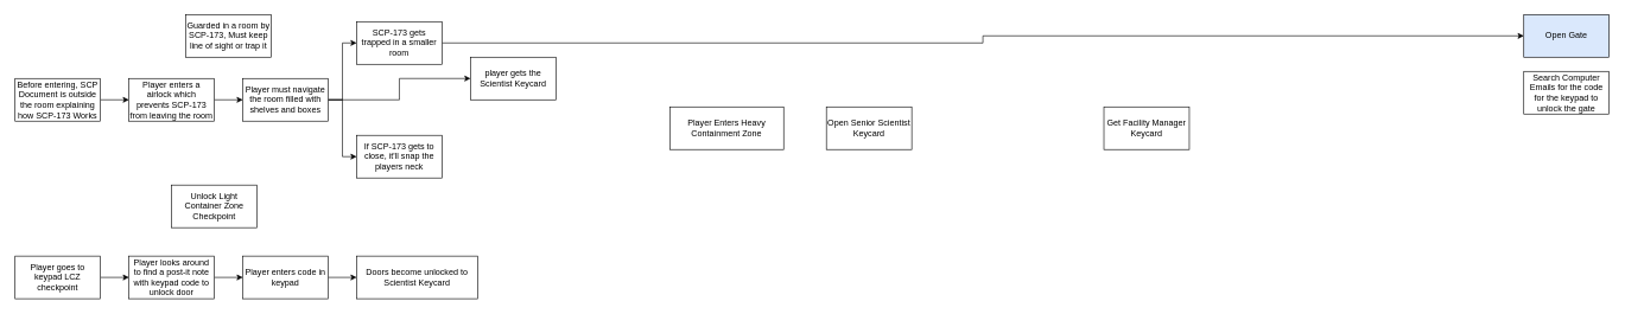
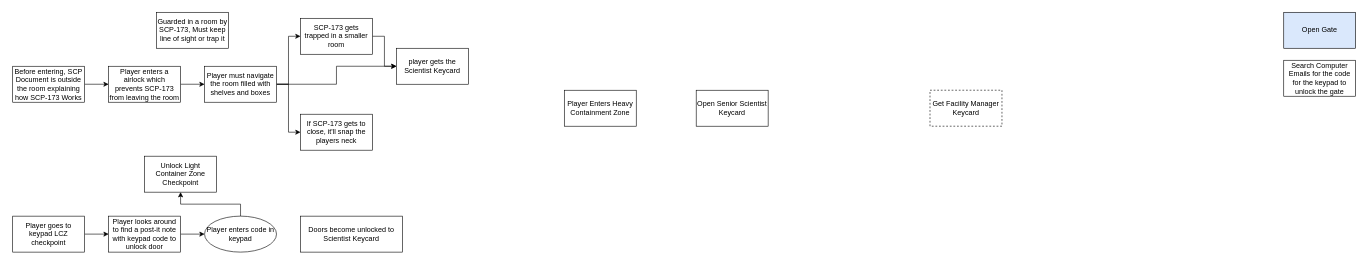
  <mxCell id="0" />
  <mxCell id="1" parent="0" />
  <mxCell id="2" value="player gets the Scientist Keycard" style="rounded=0;whiteSpace=wrap;html=1;" parent="1" vertex="1"><mxGeometry x="660" y="80" width="120" height="60" as="geometry" /></mxCell>
  <mxCell id="3" value="Open Senior Scientist Keycard" style="rounded=0;whiteSpace=wrap;html=1;" parent="1" vertex="1"><mxGeometry x="1160" y="150" width="120" height="60" as="geometry" /></mxCell>
- <mxCell id="4" value="Get Facility Manager Keycard" style="rounded=0;whiteSpace=wrap;html=1;" parent="1" vertex="1"><mxGeometry x="1550" y="150" width="120" height="60" as="geometry" /></mxCell>
+ <mxCell id="4" value="Get Facility Manager Keycard" style="rounded=0;whiteSpace=wrap;html=1;dashed=1;" parent="1" vertex="1"><mxGeometry x="1550" y="150" width="120" height="60" as="geometry" /></mxCell>
  <mxCell id="5" value="Open Gate" style="rounded=0;whiteSpace=wrap;html=1;fillColor=#dae8fc;" parent="1" vertex="1"><mxGeometry x="2140" y="20" width="120" height="60" as="geometry" /></mxCell>
  <mxCell id="6" value="Guarded in a room by SCP-173, Must keep line of sight or trap it" style="rounded=0;whiteSpace=wrap;html=1;" parent="1" vertex="1"><mxGeometry x="260" y="20" width="120" height="60" as="geometry" /></mxCell>
  <mxCell id="7" value="" style="edgeStyle=orthogonalEdgeStyle;rounded=0;orthogonalLoop=1;jettySize=auto;html=1;" parent="1" source="8" target="10" edge="1"><mxGeometry relative="1" as="geometry" /></mxCell>
  <mxCell id="8" value="Before entering, SCP Document is outside the room explaining how SCP-173 Works" style="rounded=0;whiteSpace=wrap;html=1;" parent="1" vertex="1"><mxGeometry x="20" y="110" width="120" height="60" as="geometry" /></mxCell>
  <mxCell id="9" value="" style="edgeStyle=orthogonalEdgeStyle;rounded=0;orthogonalLoop=1;jettySize=auto;html=1;" parent="1" source="10" target="14" edge="1"><mxGeometry relative="1" as="geometry" /></mxCell>
  <mxCell id="10" value="Player enters a airlock which prevents SCP-173 from leaving the room" style="rounded=0;whiteSpace=wrap;html=1;" parent="1" vertex="1"><mxGeometry x="180" y="110" width="120" height="60" as="geometry" /></mxCell>
  <mxCell id="11" value="" style="edgeStyle=orthogonalEdgeStyle;rounded=0;orthogonalLoop=1;jettySize=auto;html=1;" parent="1" source="14" target="2" edge="1"><mxGeometry relative="1" as="geometry" /></mxCell>
  <mxCell id="12" style="edgeStyle=orthogonalEdgeStyle;rounded=0;orthogonalLoop=1;jettySize=auto;html=1;exitX=1;exitY=0.5;exitDx=0;exitDy=0;entryX=0;entryY=0.5;entryDx=0;entryDy=0;" parent="1" source="14" target="15" edge="1"><mxGeometry relative="1" as="geometry" /></mxCell>
  <mxCell id="13" style="edgeStyle=orthogonalEdgeStyle;rounded=0;orthogonalLoop=1;jettySize=auto;html=1;entryX=0;entryY=0.5;entryDx=0;entryDy=0;" parent="1" source="14" target="17" edge="1"><mxGeometry relative="1" as="geometry" /></mxCell>
  <mxCell id="14" value="Player must navigate the room filled with shelves and boxes" style="rounded=0;whiteSpace=wrap;html=1;" parent="1" vertex="1"><mxGeometry x="340" y="110" width="120" height="60" as="geometry" /></mxCell>
  <mxCell id="15" value="If SCP-173 gets to close, it'll snap the players neck" style="rounded=0;whiteSpace=wrap;html=1;" parent="1" vertex="1"><mxGeometry x="500" y="190" width="120" height="60" as="geometry" /></mxCell>
- <mxCell id="16" style="edgeStyle=orthogonalEdgeStyle;rounded=0;orthogonalLoop=1;jettySize=auto;html=1;exitX=1;exitY=0.5;exitDx=0;exitDy=0;" parent="1" source="17" target="5" edge="1"><mxGeometry relative="1" as="geometry" /></mxCell>
+ <mxCell id="16" style="edgeStyle=orthogonalEdgeStyle;rounded=0;orthogonalLoop=1;jettySize=auto;html=1;exitX=1;exitY=0.5;exitDx=0;exitDy=0;entryX=0;entryY=0.5;entryDx=0;entryDy=0;" parent="1" source="17" target="2" edge="1"><mxGeometry relative="1" as="geometry" /></mxCell>
  <mxCell id="17" value="SCP-173 gets trapped in a smaller room" style="rounded=0;whiteSpace=wrap;html=1;" parent="1" vertex="1"><mxGeometry x="500" y="30" width="120" height="60" as="geometry" /></mxCell>
  <mxCell id="18" value="Unlock Light Container Zone Checkpoint" style="rounded=0;whiteSpace=wrap;html=1;" parent="1" vertex="1"><mxGeometry x="240" y="260" width="120" height="60" as="geometry" /></mxCell>
  <mxCell id="19" value="" style="edgeStyle=orthogonalEdgeStyle;rounded=0;orthogonalLoop=1;jettySize=auto;html=1;" edge="1" parent="1" source="20" target="22"><mxGeometry relative="1" as="geometry" /></mxCell>
  <mxCell id="20" value="Player goes to keypad LCZ checkpoint" style="rounded=0;whiteSpace=wrap;html=1;" vertex="1" parent="1"><mxGeometry x="20" y="360" width="120" height="60" as="geometry" /></mxCell>
  <mxCell id="21" value="" style="edgeStyle=orthogonalEdgeStyle;rounded=0;orthogonalLoop=1;jettySize=auto;html=1;" edge="1" parent="1" source="22" target="24"><mxGeometry relative="1" as="geometry" /></mxCell>
  <mxCell id="22" value="Player looks around to find a post-it note with keypad code to unlock door" style="rounded=0;whiteSpace=wrap;html=1;" vertex="1" parent="1"><mxGeometry x="180" y="360" width="120" height="60" as="geometry" /></mxCell>
- <mxCell id="23" value="" style="edgeStyle=orthogonalEdgeStyle;rounded=0;orthogonalLoop=1;jettySize=auto;html=1;" edge="1" parent="1" source="24" target="25"><mxGeometry relative="1" as="geometry" /></mxCell>
- <mxCell id="24" value="Player enters code in keypad" style="rounded=0;whiteSpace=wrap;html=1;" vertex="1" parent="1"><mxGeometry x="340" y="360" width="120" height="60" as="geometry" /></mxCell>
+ <mxCell id="23" value="" style="edgeStyle=orthogonalEdgeStyle;rounded=0;orthogonalLoop=1;jettySize=auto;html=1;" edge="1" parent="1" source="24" target="18"><mxGeometry relative="1" as="geometry" /></mxCell>
+ <mxCell id="24" value="Player enters code in keypad" style="ellipse;whiteSpace=wrap;html=1;" vertex="1" parent="1"><mxGeometry x="340" y="360" width="120" height="60" as="geometry" /></mxCell>
  <mxCell id="25" value="Doors become unlocked to Scientist Keycard" style="rounded=0;whiteSpace=wrap;html=1;" vertex="1" parent="1"><mxGeometry x="500" y="360" width="170" height="60" as="geometry" /></mxCell>
- <mxCell id="26" value="Player Enters Heavy Containment Zone" style="rounded=0;whiteSpace=wrap;html=1;" vertex="1" parent="1"><mxGeometry x="940" y="150" width="160" height="60" as="geometry" /></mxCell>
+ <mxCell id="26" value="Player Enters Heavy Containment Zone" style="rounded=0;whiteSpace=wrap;html=1;" vertex="1" parent="1"><mxGeometry x="940" y="150" width="120" height="60" as="geometry" /></mxCell>
  <mxCell id="27" value="Search Computer Emails for the code for the keypad to unlock the gate" style="rounded=0;whiteSpace=wrap;html=1;" vertex="1" parent="1"><mxGeometry x="2140" y="100" width="120" height="60" as="geometry" /></mxCell>
